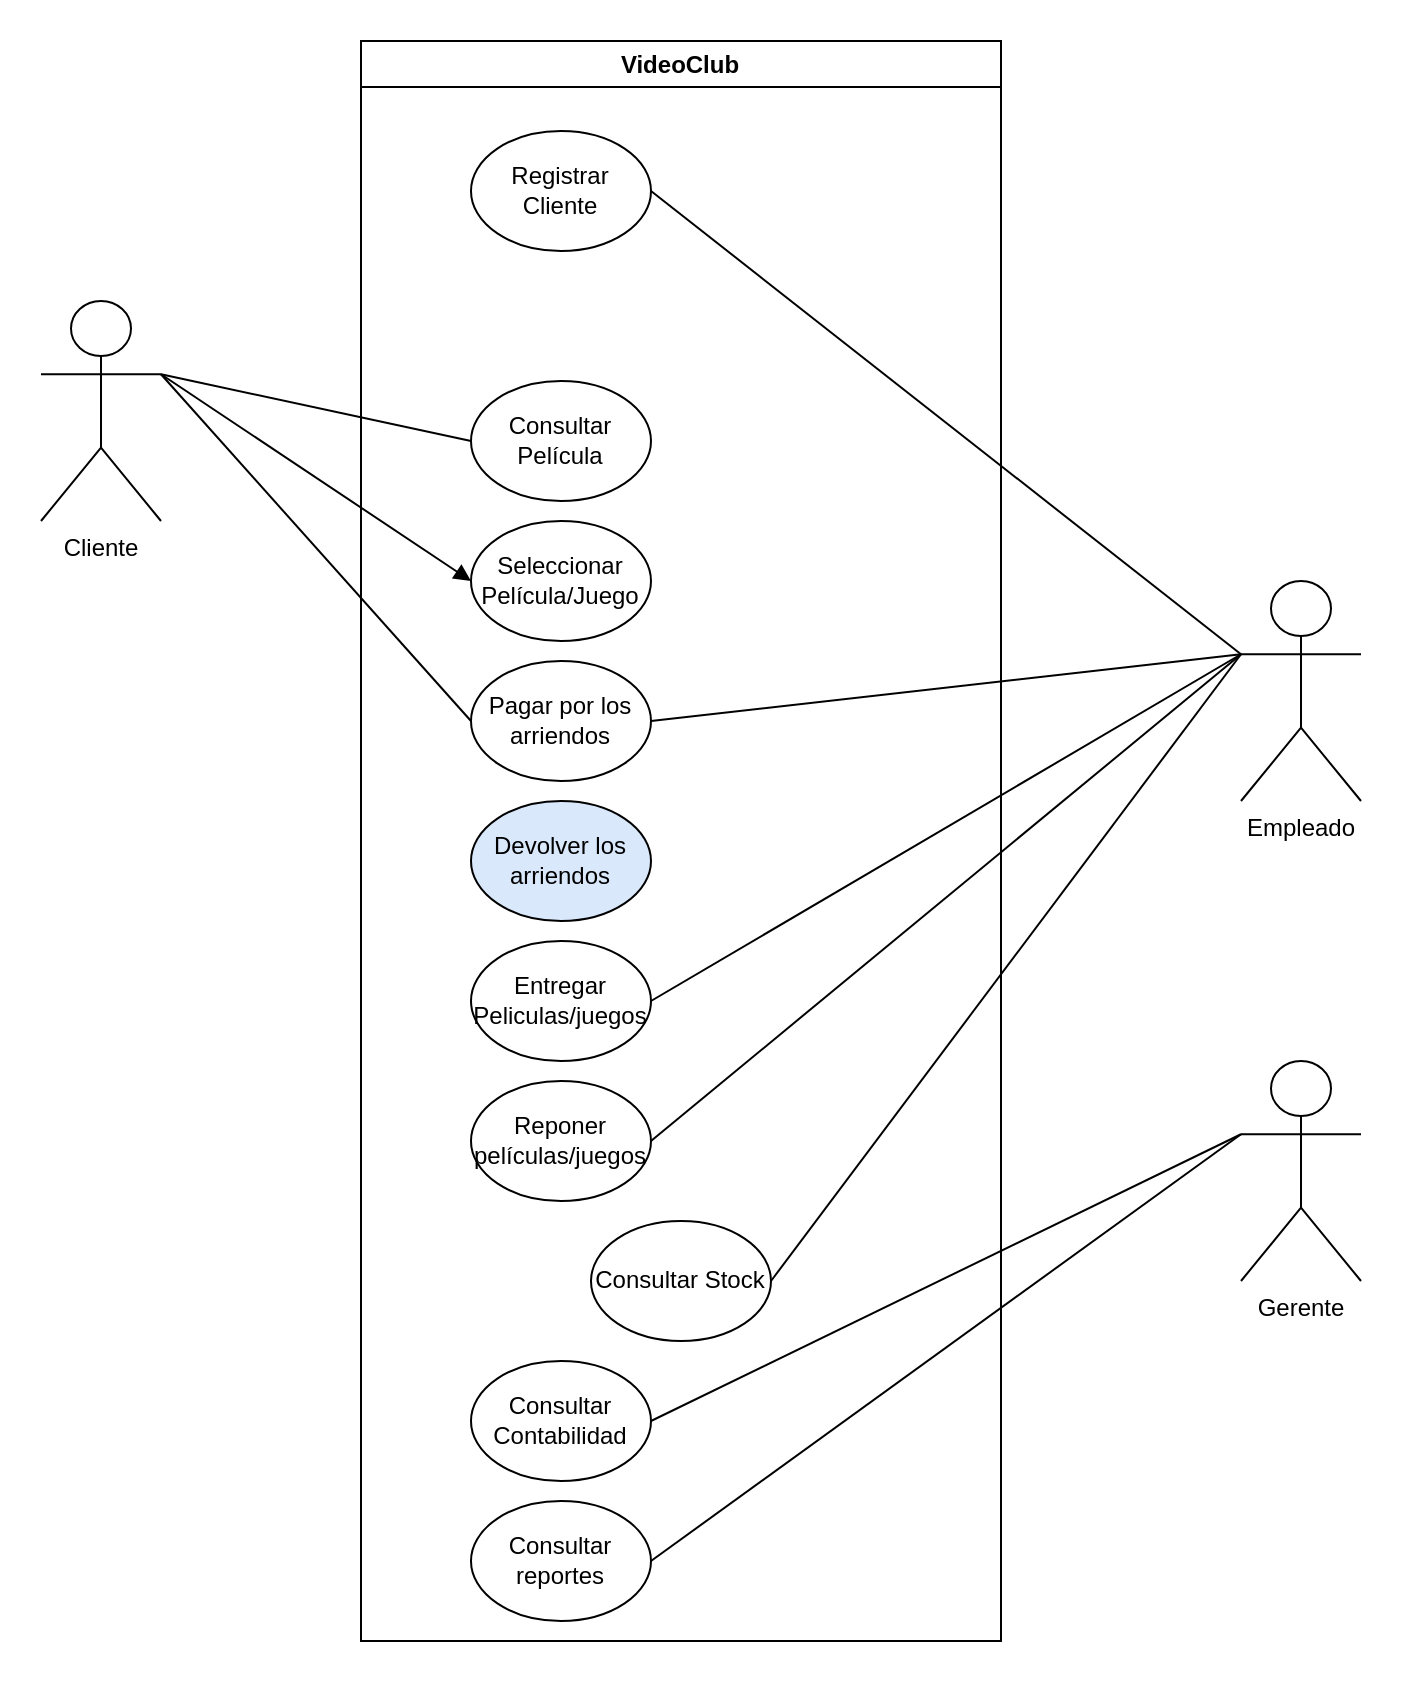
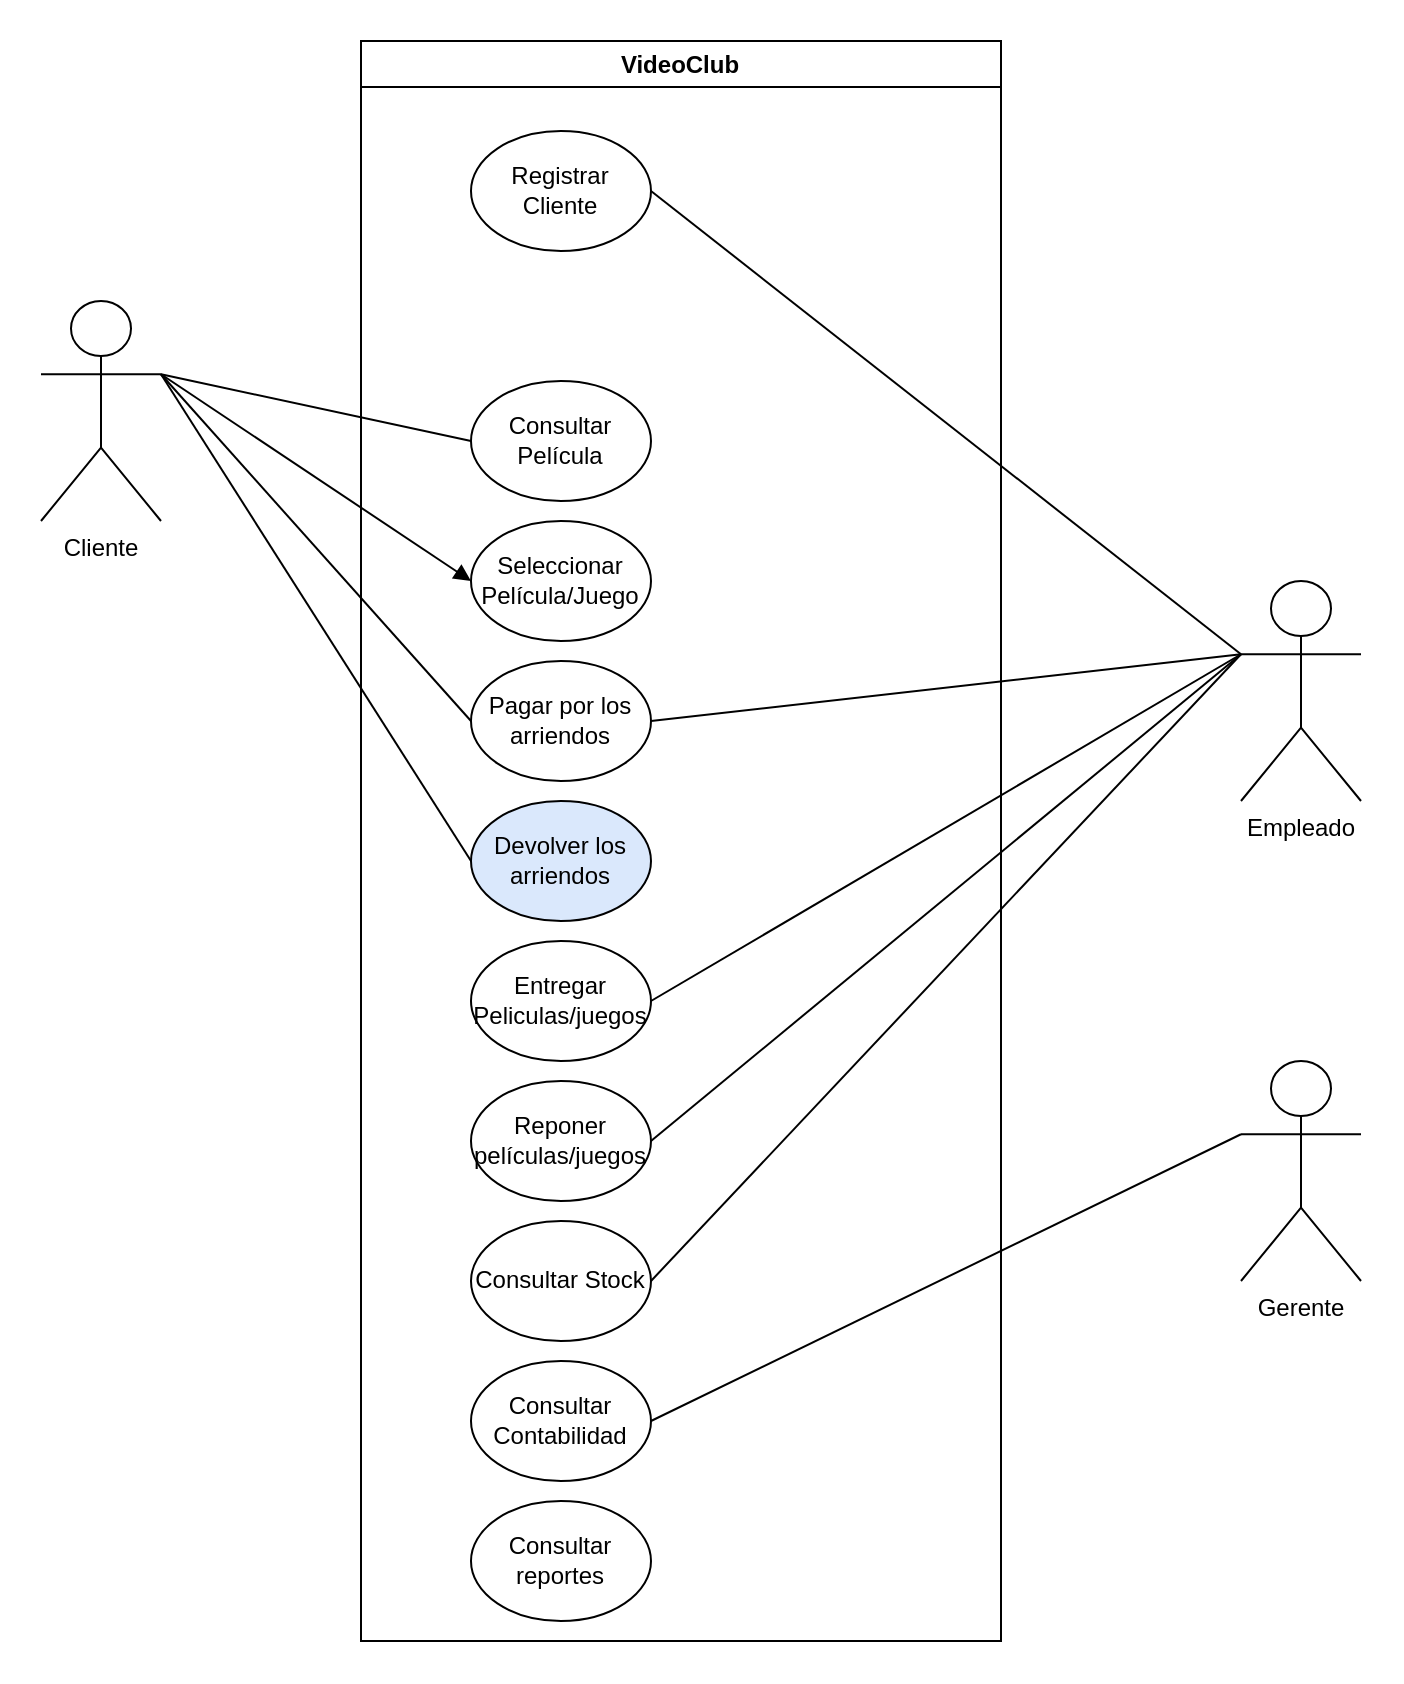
  <mxCell id="0" />
  <mxCell id="1" parent="0" />
  <mxCell id="2" value="Cliente" style="shape=umlActor;verticalLabelPosition=bottom;verticalAlign=top;html=1;outlineConnect=0;" vertex="1" parent="1"><mxGeometry x="20" y="150" width="60" height="110" as="geometry" /></mxCell>
  <mxCell id="3" value="VideoClub" style="swimlane;" vertex="1" parent="1"><mxGeometry x="180" y="20" width="320" height="800" as="geometry" /></mxCell>
  <mxCell id="4" value="Consultar Película" style="ellipse;whiteSpace=wrap;html=1;" vertex="1" parent="3"><mxGeometry x="55" y="170" width="90" height="60" as="geometry" /></mxCell>
  <mxCell id="5" value="Seleccionar Película/Juego" style="ellipse;whiteSpace=wrap;html=1;" vertex="1" parent="3"><mxGeometry x="55" y="240" width="90" height="60" as="geometry" /></mxCell>
  <mxCell id="6" value="Pagar por los arriendos" style="ellipse;whiteSpace=wrap;html=1;" vertex="1" parent="3"><mxGeometry x="55" y="310" width="90" height="60" as="geometry" /></mxCell>
  <mxCell id="7" value="Devolver los arriendos" style="ellipse;whiteSpace=wrap;html=1;fillColor=#dae8fc;" vertex="1" parent="3"><mxGeometry x="55" y="380" width="90" height="60" as="geometry" /></mxCell>
  <mxCell id="8" value="Reponer películas/juegos" style="ellipse;whiteSpace=wrap;html=1;" vertex="1" parent="3"><mxGeometry x="55" y="520" width="90" height="60" as="geometry" /></mxCell>
- <mxCell id="9" value="Consultar Stock" style="ellipse;whiteSpace=wrap;html=1;" vertex="1" parent="3"><mxGeometry x="115" y="590" width="90" height="60" as="geometry" /></mxCell>
+ <mxCell id="9" value="Consultar Stock" style="ellipse;whiteSpace=wrap;html=1;" vertex="1" parent="3"><mxGeometry x="55" y="590" width="90" height="60" as="geometry" /></mxCell>
  <mxCell id="10" value="Entregar Peliculas/juegos" style="ellipse;whiteSpace=wrap;html=1;" vertex="1" parent="3"><mxGeometry x="55" y="450" width="90" height="60" as="geometry" /></mxCell>
  <mxCell id="11" value="Registrar Cliente" style="ellipse;whiteSpace=wrap;html=1;" vertex="1" parent="3"><mxGeometry x="55" y="45" width="90" height="60" as="geometry" /></mxCell>
  <mxCell id="12" value="Consultar Contabilidad" style="ellipse;whiteSpace=wrap;html=1;" vertex="1" parent="3"><mxGeometry x="55" y="660" width="90" height="60" as="geometry" /></mxCell>
  <mxCell id="13" value="Consultar reportes" style="ellipse;whiteSpace=wrap;html=1;" vertex="1" parent="3"><mxGeometry x="55" y="730" width="90" height="60" as="geometry" /></mxCell>
  <mxCell id="14" value="Empleado" style="shape=umlActor;verticalLabelPosition=bottom;verticalAlign=top;html=1;outlineConnect=0;" vertex="1" parent="1"><mxGeometry x="620" y="290" width="60" height="110" as="geometry" /></mxCell>
  <mxCell id="15" value="" style="endArrow=none;html=1;exitX=1;exitY=0.333;exitDx=0;exitDy=0;exitPerimeter=0;entryX=0;entryY=0.5;entryDx=0;entryDy=0;" edge="1" parent="1" source="2" target="4"><mxGeometry width="50" height="50" relative="1" as="geometry"><mxPoint x="350" y="250" as="sourcePoint" /><mxPoint x="400" y="200" as="targetPoint" /></mxGeometry></mxCell>
  <mxCell id="16" value="" style="endArrow=block;html=1;exitX=1;exitY=0.333;exitDx=0;exitDy=0;exitPerimeter=0;entryX=0;entryY=0.5;entryDx=0;entryDy=0;" edge="1" parent="1" source="2" target="5"><mxGeometry width="50" height="50" relative="1" as="geometry"><mxPoint x="90" y="196.667" as="sourcePoint" /><mxPoint x="245" y="100" as="targetPoint" /></mxGeometry></mxCell>
  <mxCell id="17" value="" style="endArrow=none;html=1;entryX=0;entryY=0.5;entryDx=0;entryDy=0;exitX=1;exitY=0.333;exitDx=0;exitDy=0;exitPerimeter=0;" edge="1" parent="1" source="2" target="6"><mxGeometry width="50" height="50" relative="1" as="geometry"><mxPoint x="80" y="190" as="sourcePoint" /><mxPoint x="255" y="110" as="targetPoint" /></mxGeometry></mxCell>
+ <mxCell id="18" value="" style="endArrow=none;html=1;exitX=1;exitY=0.333;exitDx=0;exitDy=0;exitPerimeter=0;entryX=0;entryY=0.5;entryDx=0;entryDy=0;" edge="1" parent="1" source="2" target="7"><mxGeometry width="50" height="50" relative="1" as="geometry"><mxPoint x="110" y="216.667" as="sourcePoint" /><mxPoint x="265" y="120" as="targetPoint" /></mxGeometry></mxCell>
  <mxCell id="19" value="" style="endArrow=none;html=1;exitX=0;exitY=0.333;exitDx=0;exitDy=0;exitPerimeter=0;entryX=1;entryY=0.5;entryDx=0;entryDy=0;" edge="1" parent="1" source="14" target="8"><mxGeometry width="50" height="50" relative="1" as="geometry"><mxPoint x="120" y="226.667" as="sourcePoint" /><mxPoint x="275" y="130" as="targetPoint" /></mxGeometry></mxCell>
  <mxCell id="20" value="" style="endArrow=none;html=1;entryX=1;entryY=0.5;entryDx=0;entryDy=0;exitX=0;exitY=0.333;exitDx=0;exitDy=0;exitPerimeter=0;" edge="1" parent="1" source="14" target="10"><mxGeometry width="50" height="50" relative="1" as="geometry"><mxPoint x="580" y="360" as="sourcePoint" /><mxPoint x="335" y="450" as="targetPoint" /></mxGeometry></mxCell>
  <mxCell id="21" value="" style="endArrow=none;html=1;entryX=1;entryY=0.5;entryDx=0;entryDy=0;exitX=0;exitY=0.333;exitDx=0;exitDy=0;exitPerimeter=0;" edge="1" parent="1" source="14" target="9"><mxGeometry width="50" height="50" relative="1" as="geometry"><mxPoint x="600" y="330" as="sourcePoint" /><mxPoint x="335" y="380" as="targetPoint" /></mxGeometry></mxCell>
  <mxCell id="22" value="" style="endArrow=none;html=1;entryX=1;entryY=0.5;entryDx=0;entryDy=0;exitX=0;exitY=0.333;exitDx=0;exitDy=0;exitPerimeter=0;" edge="1" parent="1" source="14" target="11"><mxGeometry width="50" height="50" relative="1" as="geometry"><mxPoint x="630" y="336.667" as="sourcePoint" /><mxPoint x="335" y="510" as="targetPoint" /></mxGeometry></mxCell>
  <mxCell id="23" value="" style="endArrow=none;html=1;entryX=1;entryY=0.5;entryDx=0;entryDy=0;exitX=0;exitY=0.333;exitDx=0;exitDy=0;exitPerimeter=0;" edge="1" parent="1" source="14" target="6"><mxGeometry width="50" height="50" relative="1" as="geometry"><mxPoint x="630" y="336.667" as="sourcePoint" /><mxPoint x="335" y="160" as="targetPoint" /></mxGeometry></mxCell>
  <mxCell id="24" value="Gerente" style="shape=umlActor;verticalLabelPosition=bottom;verticalAlign=top;html=1;outlineConnect=0;" vertex="1" parent="1"><mxGeometry x="620" y="530" width="60" height="110" as="geometry" /></mxCell>
  <mxCell id="25" value="" style="endArrow=none;html=1;entryX=1;entryY=0.5;entryDx=0;entryDy=0;exitX=0;exitY=0.333;exitDx=0;exitDy=0;exitPerimeter=0;" edge="1" parent="1" source="24" target="12"><mxGeometry width="50" height="50" relative="1" as="geometry"><mxPoint x="630" y="336.667" as="sourcePoint" /><mxPoint x="335" y="650" as="targetPoint" /></mxGeometry></mxCell>
- <mxCell id="26" value="" style="endArrow=none;html=1;entryX=1;entryY=0.5;entryDx=0;entryDy=0;exitX=0;exitY=0.333;exitDx=0;exitDy=0;exitPerimeter=0;" edge="1" parent="1" source="24" target="13"><mxGeometry width="50" height="50" relative="1" as="geometry"><mxPoint x="630" y="576.667" as="sourcePoint" /><mxPoint x="335" y="720" as="targetPoint" /></mxGeometry></mxCell>
